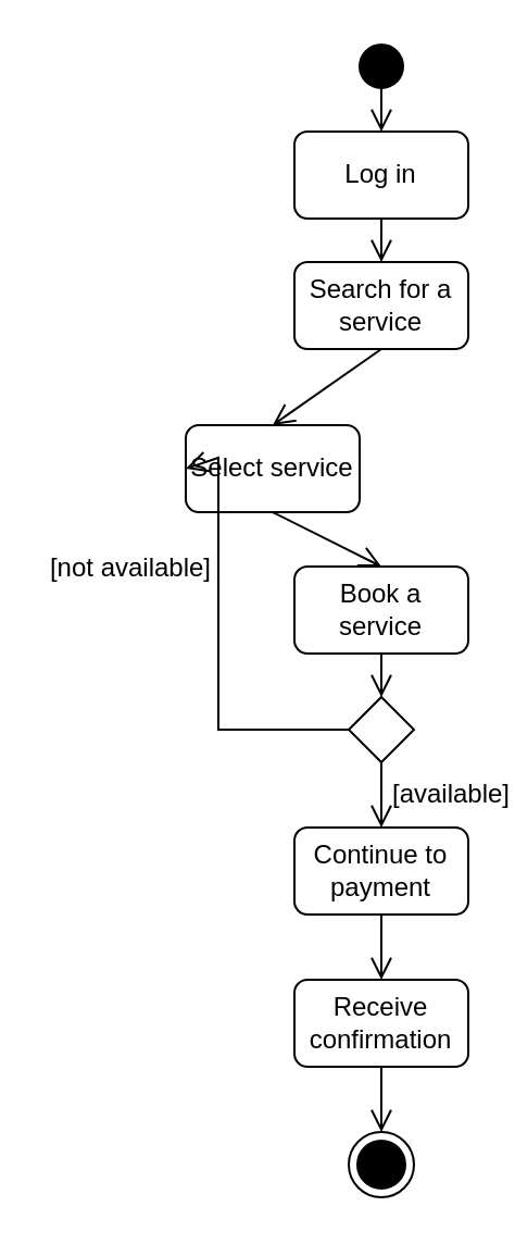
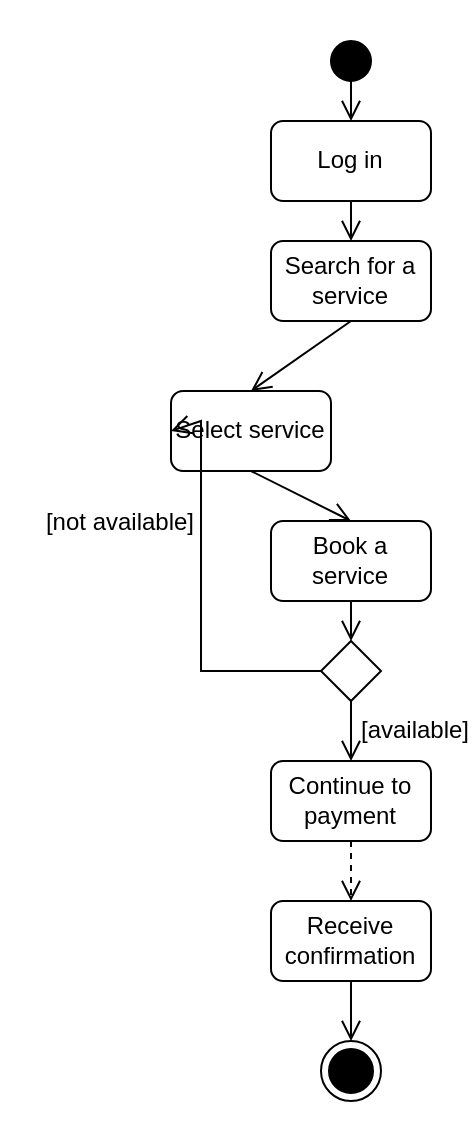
  <mxCell id="0" />
  <mxCell id="1" parent="0" />
  <mxCell id="2" value="" style="ellipse;fillColor=strokeColor;html=1;" vertex="1" parent="1"><mxGeometry x="165" y="20" width="20" height="20" as="geometry" /></mxCell>
  <mxCell id="3" value="Log in" style="rounded=1;whiteSpace=wrap;html=1;" vertex="1" parent="1"><mxGeometry x="135" y="60" width="80" height="40" as="geometry" /></mxCell>
  <mxCell id="4" value="" style="endArrow=open;startArrow=none;endFill=0;startFill=0;endSize=8;html=1;verticalAlign=bottom;labelBackgroundColor=none;strokeWidth=1;rounded=0;exitX=0.5;exitY=1;exitDx=0;exitDy=0;entryX=0.5;entryY=0;entryDx=0;entryDy=0;" edge="1" parent="1" source="2" target="3"><mxGeometry width="160" relative="1" as="geometry"><mxPoint x="130" y="170" as="sourcePoint" /><mxPoint x="290" y="170" as="targetPoint" /></mxGeometry></mxCell>
  <mxCell id="5" value="" style="endArrow=open;startArrow=none;endFill=0;startFill=0;endSize=8;html=1;verticalAlign=bottom;labelBackgroundColor=none;strokeWidth=1;rounded=0;exitX=0.5;exitY=1;exitDx=0;exitDy=0;entryX=0.5;entryY=0;entryDx=0;entryDy=0;" edge="1" parent="1" source="3" target="6"><mxGeometry width="160" relative="1" as="geometry"><mxPoint x="185" y="50" as="sourcePoint" /><mxPoint x="175" y="150" as="targetPoint" /></mxGeometry></mxCell>
  <mxCell id="6" value="Search for a service" style="rounded=1;whiteSpace=wrap;html=1;" vertex="1" parent="1"><mxGeometry x="135" y="120" width="80" height="40" as="geometry" /></mxCell>
  <mxCell id="7" value="Select service" style="rounded=1;whiteSpace=wrap;html=1;" vertex="1" parent="1"><mxGeometry x="85" y="195" width="80" height="40" as="geometry" /></mxCell>
  <mxCell id="8" value="" style="endArrow=open;startArrow=none;endFill=0;startFill=0;endSize=8;html=1;verticalAlign=bottom;labelBackgroundColor=none;strokeWidth=1;rounded=0;exitX=0.5;exitY=1;exitDx=0;exitDy=0;entryX=0.5;entryY=0;entryDx=0;entryDy=0;" edge="1" parent="1" source="6" target="7"><mxGeometry width="160" relative="1" as="geometry"><mxPoint x="185" y="50" as="sourcePoint" /><mxPoint x="185" y="90" as="targetPoint" /></mxGeometry></mxCell>
  <mxCell id="9" value="Book a service" style="rounded=1;whiteSpace=wrap;html=1;" vertex="1" parent="1"><mxGeometry x="135" y="260" width="80" height="40" as="geometry" /></mxCell>
  <mxCell id="10" value="" style="endArrow=open;startArrow=none;endFill=0;startFill=0;endSize=8;html=1;verticalAlign=bottom;labelBackgroundColor=none;strokeWidth=1;rounded=0;exitX=0.5;exitY=1;exitDx=0;exitDy=0;entryX=0.5;entryY=0;entryDx=0;entryDy=0;" edge="1" parent="1" source="7" target="9"><mxGeometry width="160" relative="1" as="geometry"><mxPoint x="185" y="200" as="sourcePoint" /><mxPoint x="185" y="230" as="targetPoint" /></mxGeometry></mxCell>
  <mxCell id="11" value="" style="rhombus;whiteSpace=wrap;html=1;" vertex="1" parent="1"><mxGeometry x="160" y="320" width="30" height="30" as="geometry" /></mxCell>
  <mxCell id="12" value="" style="endArrow=open;startArrow=none;endFill=0;startFill=0;endSize=8;html=1;verticalAlign=bottom;labelBackgroundColor=none;strokeWidth=1;rounded=0;exitX=0.5;exitY=1;exitDx=0;exitDy=0;entryX=0.5;entryY=0;entryDx=0;entryDy=0;" edge="1" parent="1" source="9" target="11"><mxGeometry width="160" relative="1" as="geometry"><mxPoint x="185" y="270" as="sourcePoint" /><mxPoint x="185" y="300" as="targetPoint" /></mxGeometry></mxCell>
  <mxCell id="13" value="Continue to payment" style="rounded=1;whiteSpace=wrap;html=1;" vertex="1" parent="1"><mxGeometry x="135" y="380" width="80" height="40" as="geometry" /></mxCell>
  <mxCell id="14" value="" style="endArrow=open;startArrow=none;endFill=0;startFill=0;endSize=8;html=1;verticalAlign=bottom;labelBackgroundColor=none;strokeWidth=1;rounded=0;exitX=0.5;exitY=1;exitDx=0;exitDy=0;entryX=0.5;entryY=0;entryDx=0;entryDy=0;" edge="1" parent="1" source="11" target="13"><mxGeometry width="160" relative="1" as="geometry"><mxPoint x="185" y="340" as="sourcePoint" /><mxPoint x="185" y="370" as="targetPoint" /></mxGeometry></mxCell>
  <mxCell id="15" value="[available]" style="text;html=1;align=center;verticalAlign=middle;whiteSpace=wrap;rounded=0;" vertex="1" parent="1"><mxGeometry x="205" y="360" width="5" height="10" as="geometry" /></mxCell>
  <mxCell id="16" value="" style="endArrow=open;startArrow=none;endFill=0;startFill=0;endSize=8;html=1;verticalAlign=bottom;labelBackgroundColor=none;strokeWidth=1;rounded=0;exitX=0;exitY=0.5;exitDx=0;exitDy=0;entryX=0;entryY=0.5;entryDx=0;entryDy=0;" edge="1" parent="1" source="11" target="7"><mxGeometry width="160" relative="1" as="geometry"><mxPoint x="185" y="340" as="sourcePoint" /><mxPoint x="70" y="330" as="targetPoint" /><Array as="points"><mxPoint x="100" y="335" /><mxPoint x="100" y="210" /></Array></mxGeometry></mxCell>
  <mxCell id="17" value="[not available]" style="text;html=1;align=center;verticalAlign=middle;whiteSpace=wrap;rounded=0;" vertex="1" parent="1"><mxGeometry x="20" y="260" width="80" as="geometry" /></mxCell>
  <mxCell id="18" value="Receive confirmation" style="rounded=1;whiteSpace=wrap;html=1;" vertex="1" parent="1"><mxGeometry x="135" y="450" width="80" height="40" as="geometry" /></mxCell>
- <mxCell id="19" value="" style="endArrow=open;startArrow=none;endFill=0;startFill=0;endSize=8;html=1;verticalAlign=bottom;labelBackgroundColor=none;strokeWidth=1;rounded=0;exitX=0.5;exitY=1;exitDx=0;exitDy=0;entryX=0.5;entryY=0;entryDx=0;entryDy=0;" edge="1" parent="1" source="13" target="18"><mxGeometry width="160" relative="1" as="geometry"><mxPoint x="185" y="270" as="sourcePoint" /><mxPoint x="185" y="300" as="targetPoint" /></mxGeometry></mxCell>
+ <mxCell id="19" value="" style="endArrow=open;startArrow=none;endFill=0;startFill=0;endSize=8;html=1;verticalAlign=bottom;labelBackgroundColor=none;strokeWidth=1;rounded=0;exitX=0.5;exitY=1;exitDx=0;exitDy=0;entryX=0.5;entryY=0;entryDx=0;entryDy=0;dashed=1;" edge="1" parent="1" source="13" target="18"><mxGeometry width="160" relative="1" as="geometry"><mxPoint x="185" y="270" as="sourcePoint" /><mxPoint x="185" y="300" as="targetPoint" /></mxGeometry></mxCell>
  <mxCell id="20" value="" style="ellipse;html=1;shape=endState;fillColor=strokeColor;" vertex="1" parent="1"><mxGeometry x="160" y="520" width="30" height="30" as="geometry" /></mxCell>
  <mxCell id="21" value="" style="endArrow=open;startArrow=none;endFill=0;startFill=0;endSize=8;html=1;verticalAlign=bottom;labelBackgroundColor=none;strokeWidth=1;rounded=0;exitX=0.5;exitY=1;exitDx=0;exitDy=0;entryX=0.5;entryY=0;entryDx=0;entryDy=0;" edge="1" parent="1" source="18" target="20"><mxGeometry width="160" relative="1" as="geometry"><mxPoint x="185" y="470" as="sourcePoint" /><mxPoint x="185" y="500" as="targetPoint" /></mxGeometry></mxCell>
